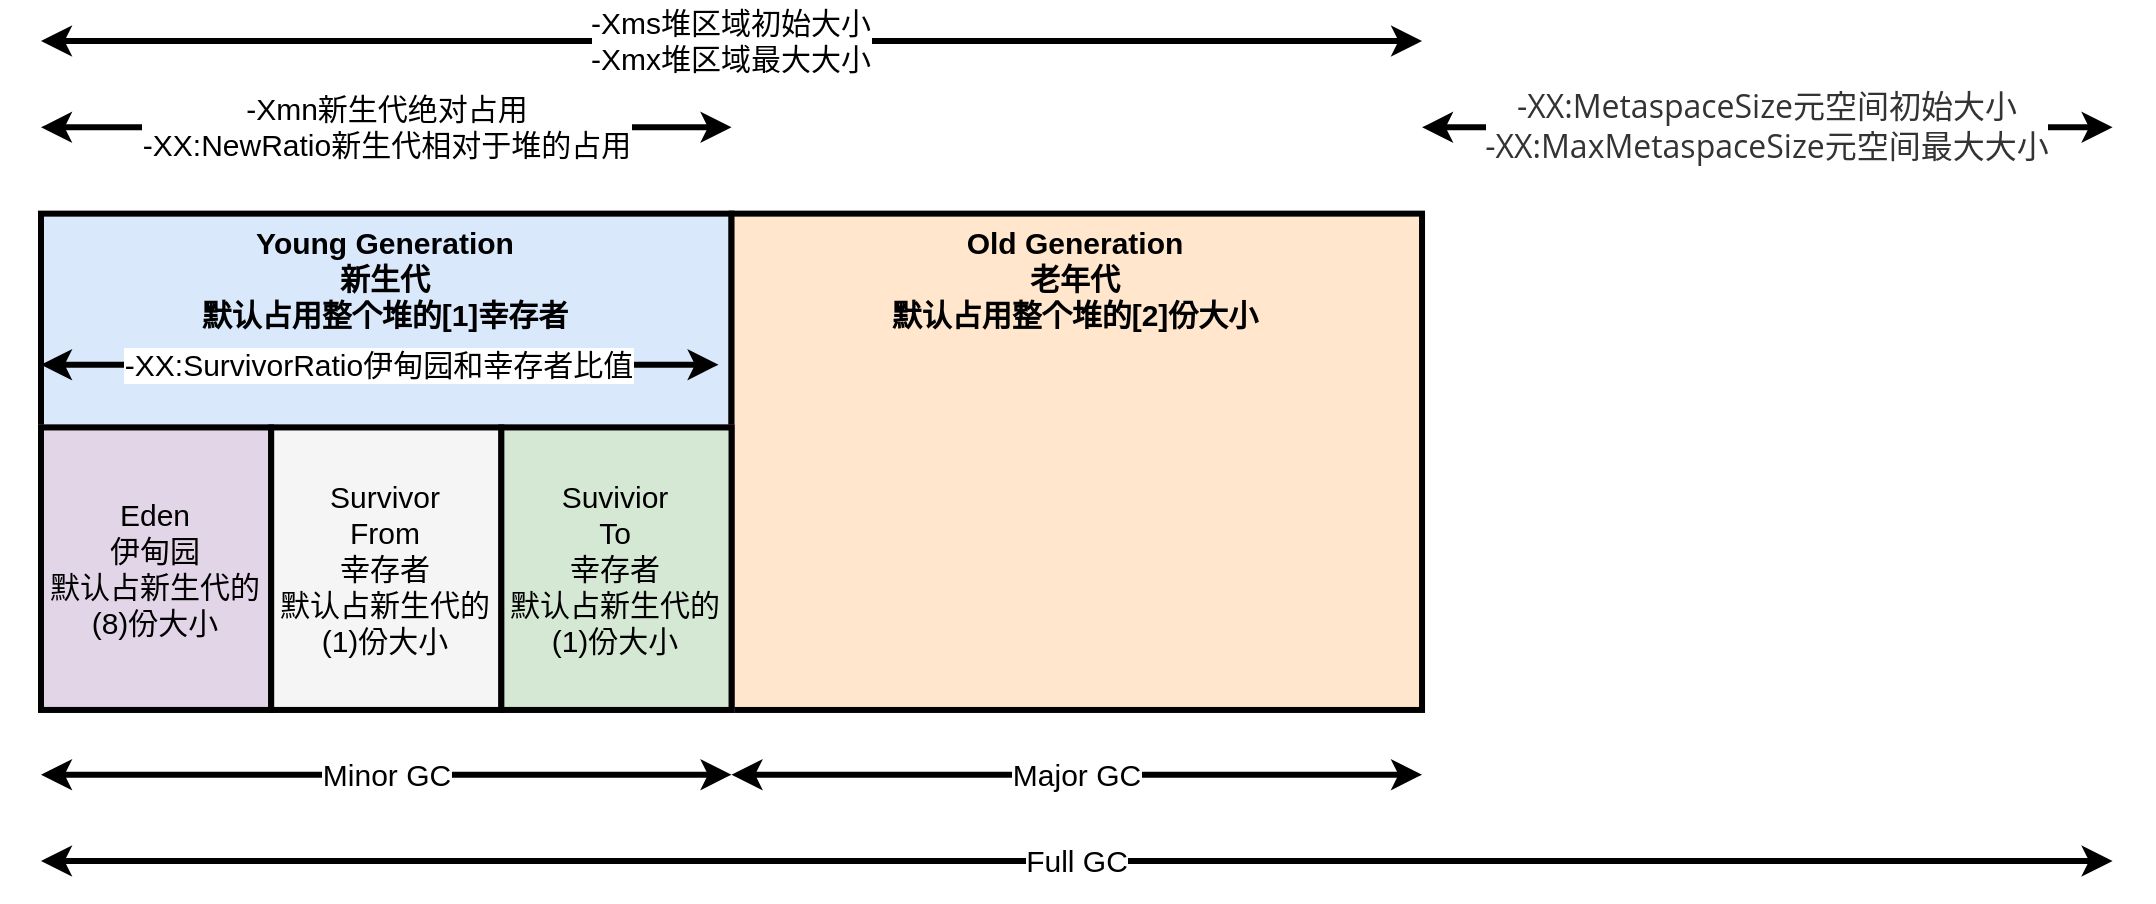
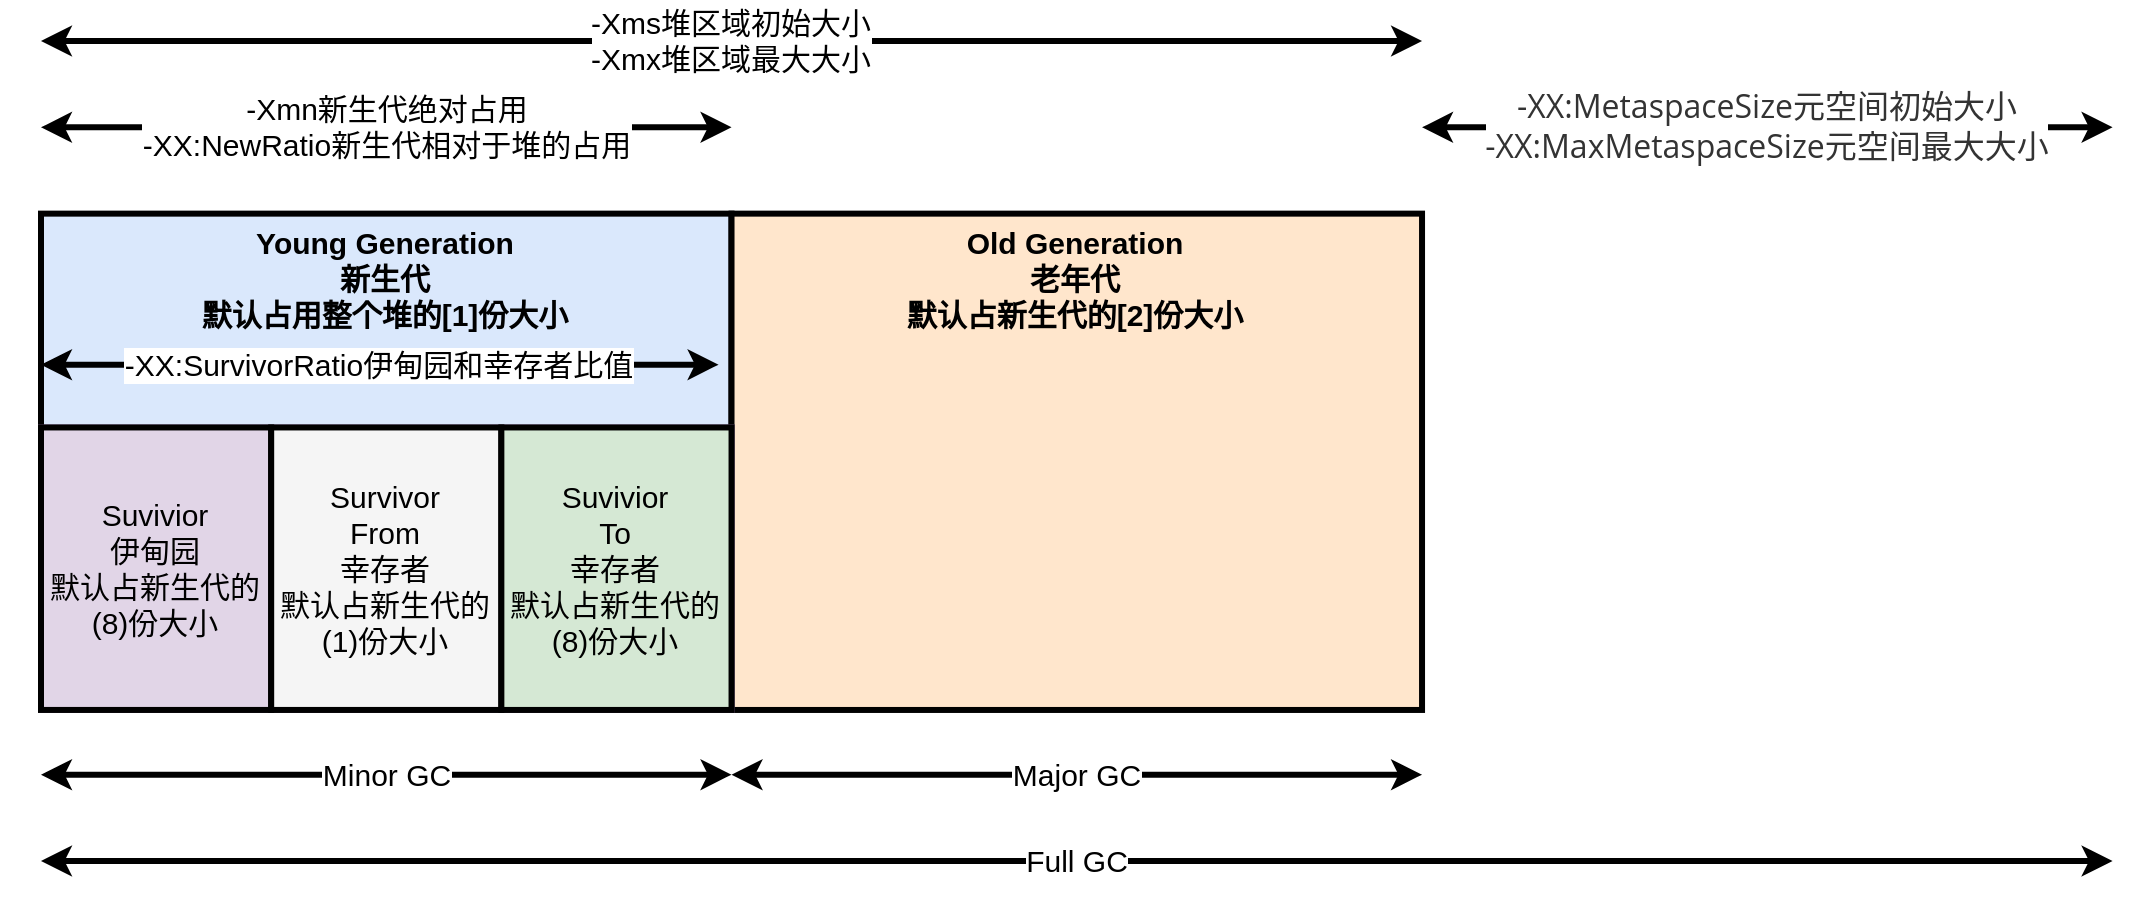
  <mxCell id="0" />
  <mxCell id="1" parent="0" />
- <mxCell id="2" value="Young Generation&lt;br style=&quot;font-size: 15px&quot;&gt;新生代&lt;br&gt;默认占用整个堆的[1]幸存者" style="rounded=0;whiteSpace=wrap;html=1;verticalAlign=top;fontStyle=1;fontSize=15;strokeWidth=3;fillColor=#dae8fc;" vertex="1" parent="1"><mxGeometry x="20" y="106.316" width="345.263" height="237.368" as="geometry" /></mxCell>
- <mxCell id="3" value="Old Generation&lt;br style=&quot;font-size: 15px&quot;&gt;老年代&lt;br&gt;默认占用整个堆的[2]份大小" style="rounded=0;whiteSpace=wrap;html=1;verticalAlign=top;fontStyle=1;fontSize=15;strokeWidth=3;fillColor=#ffe6cc;" vertex="1" parent="1"><mxGeometry x="365.263" y="106.316" width="345.263" height="248.158" as="geometry" /></mxCell>
+ <mxCell id="2" value="Young Generation&lt;br style=&quot;font-size: 15px&quot;&gt;新生代&lt;br&gt;默认占用整个堆的[1]份大小" style="rounded=0;whiteSpace=wrap;html=1;verticalAlign=top;fontStyle=1;fontSize=15;strokeWidth=3;fillColor=#dae8fc;" vertex="1" parent="1"><mxGeometry x="20" y="106.316" width="345.263" height="237.368" as="geometry" /></mxCell>
+ <mxCell id="3" value="Old Generation&lt;br style=&quot;font-size: 15px&quot;&gt;老年代&lt;br&gt;默认占新生代的[2]份大小" style="rounded=0;whiteSpace=wrap;html=1;verticalAlign=top;fontStyle=1;fontSize=15;strokeWidth=3;fillColor=#ffe6cc;" vertex="1" parent="1"><mxGeometry x="365.263" y="106.316" width="345.263" height="248.158" as="geometry" /></mxCell>
  <mxCell id="4" value="-Xmn新生代绝对占用&lt;br&gt;-XX:NewRatio新生代相对于堆的占用" style="endArrow=classic;startArrow=classic;html=1;fontSize=15;strokeWidth=3;" edge="1" parent="1"><mxGeometry x="67" y="209" width="50" height="50" as="geometry"><mxPoint x="20" y="63.158" as="sourcePoint" /><mxPoint x="365.263" y="63.158" as="targetPoint" /></mxGeometry></mxCell>
  <mxCell id="5" value="&lt;span style=&quot;font-size: 16px&quot;&gt;&lt;font color=&quot;#333333&quot; face=&quot;open sans, clear sans, helvetica neue, helvetica, arial, segoe ui emoji, sans-serif&quot;&gt;&lt;div&gt;-XX:MetaspaceSize元空间初始大小&lt;/div&gt;&lt;div&gt;-XX:MaxMetaspaceSize元空间最大大小&lt;/div&gt;&lt;/font&gt;&lt;/span&gt;" style="endArrow=classic;startArrow=classic;html=1;fontSize=15;align=center;strokeWidth=3;" edge="1" parent="1"><mxGeometry x="67" y="209" width="50" height="50" as="geometry"><mxPoint x="710.527" y="63.158" as="sourcePoint" /><mxPoint x="1055.79" y="63.158" as="targetPoint" /></mxGeometry></mxCell>
  <mxCell id="6" value="-Xms堆区域初始大小&lt;br&gt;-Xmx堆区域最大大小" style="endArrow=classic;startArrow=classic;html=1;fontSize=15;strokeWidth=3;" edge="1" parent="1"><mxGeometry x="67" y="209" width="50" height="50" as="geometry"><mxPoint x="20" y="20" as="sourcePoint" /><mxPoint x="710.527" y="20" as="targetPoint" /></mxGeometry></mxCell>
  <mxCell id="7" value="Minor GC" style="endArrow=classic;startArrow=classic;html=1;fontSize=15;strokeWidth=3;" edge="1" parent="1"><mxGeometry x="67" y="209" width="50" height="50" as="geometry"><mxPoint x="20" y="386.842" as="sourcePoint" /><mxPoint x="365.263" y="386.842" as="targetPoint" /></mxGeometry></mxCell>
  <mxCell id="8" value="Major GC" style="endArrow=classic;startArrow=classic;html=1;fontSize=15;strokeWidth=3;" edge="1" parent="1"><mxGeometry x="67" y="209" width="50" height="50" as="geometry"><mxPoint x="365.263" y="386.842" as="sourcePoint" /><mxPoint x="710.527" y="386.842" as="targetPoint" /></mxGeometry></mxCell>
  <mxCell id="9" value="Full GC" style="endArrow=classic;startArrow=classic;html=1;fontSize=15;strokeWidth=3;" edge="1" parent="1"><mxGeometry x="67" y="209" width="50" height="50" as="geometry"><mxPoint x="20" y="430" as="sourcePoint" /><mxPoint x="1055.79" y="430" as="targetPoint" /></mxGeometry></mxCell>
  <mxCell id="10" value="-XX:SurvivorRatio伊甸园和幸存者比值" style="endArrow=classic;startArrow=classic;html=1;fontSize=15;strokeWidth=3;" edge="1" parent="1"><mxGeometry x="67" y="370.842" width="50" height="50" as="geometry"><mxPoint x="20" y="181.842" as="sourcePoint" /><mxPoint x="358.79" y="181.842" as="targetPoint" /></mxGeometry></mxCell>
  <mxCell id="11" value="" style="group;strokeWidth=3;fillColor=#e1d5e7;strokeColor=#9673a6;" vertex="1" connectable="0" parent="1"><mxGeometry x="20" y="213.23" width="345.263" height="141.244" as="geometry" /></mxCell>
- <mxCell id="12" value="Eden&lt;br&gt;伊甸园&lt;br&gt;默认占新生代的(8)份大小" style="rounded=0;whiteSpace=wrap;html=1;fontSize=15;strokeWidth=3;fillColor=#e1d5e7;" vertex="1" parent="11"><mxGeometry width="115.088" height="141.244" as="geometry" /></mxCell>
+ <mxCell id="12" value="Suvivior&lt;br&gt;伊甸园&lt;br&gt;默认占新生代的(8)份大小" style="rounded=0;whiteSpace=wrap;html=1;fontSize=15;strokeWidth=3;fillColor=#e1d5e7;" vertex="1" parent="11"><mxGeometry width="115.088" height="141.244" as="geometry" /></mxCell>
  <mxCell id="13" value="Survivor&lt;br&gt;From&lt;br&gt;幸存者&lt;br&gt;默认占新生代的(1)份大小" style="rounded=0;whiteSpace=wrap;html=1;fontSize=15;strokeWidth=3;fillColor=#f5f5f5;" vertex="1" parent="11"><mxGeometry x="115.088" width="115.088" height="141.244" as="geometry" /></mxCell>
- <mxCell id="14" value="Suvivior&lt;br&gt;To&lt;br&gt;幸存者&lt;br&gt;默认占新生代的(1)份大小" style="rounded=0;whiteSpace=wrap;html=1;fontSize=15;strokeWidth=3;fillColor=#d5e8d4;" vertex="1" parent="11"><mxGeometry x="230.176" width="115.088" height="141.244" as="geometry" /></mxCell>
+ <mxCell id="14" value="Suvivior&lt;br&gt;To&lt;br&gt;幸存者&lt;br&gt;默认占新生代的(8)份大小" style="rounded=0;whiteSpace=wrap;html=1;fontSize=15;strokeWidth=3;fillColor=#d5e8d4;" vertex="1" parent="11"><mxGeometry x="230.176" width="115.088" height="141.244" as="geometry" /></mxCell>
